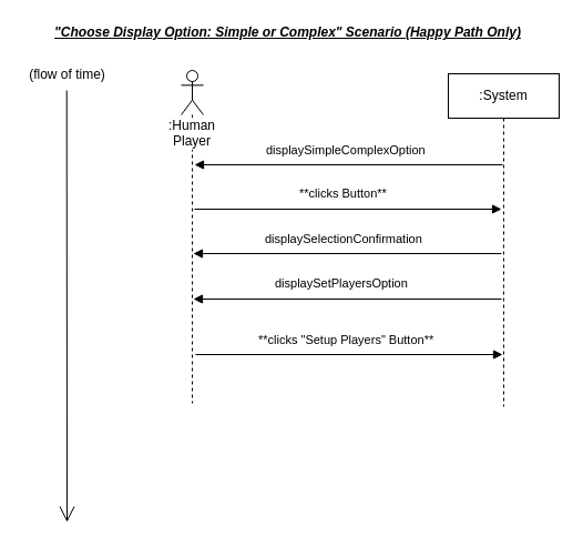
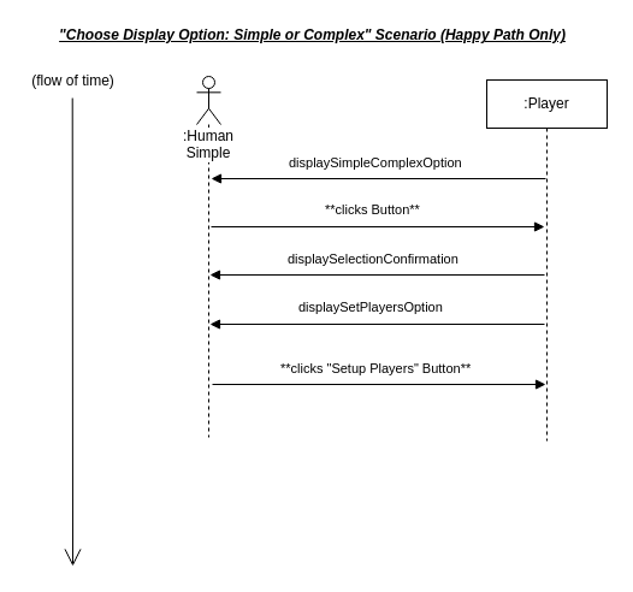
  <mxCell id="0" />
  <mxCell id="1" parent="0" />
  <mxCell id="2" value="&lt;b&gt;&lt;i&gt;&lt;u&gt;&quot;Choose Display Option: Simple or Complex&quot; Scenario (Happy Path Only)&lt;/u&gt;&lt;/i&gt;&lt;/b&gt;" style="text;html=1;align=center;verticalAlign=middle;resizable=0;points=[];autosize=1;" vertex="1" parent="1"><mxGeometry x="43" y="20" width="431" height="18" as="geometry" /></mxCell>
  <mxCell id="3" value="(flow of time)" style="text;html=1;align=center;verticalAlign=middle;resizable=0;points=[];autosize=1;" vertex="1" parent="1"><mxGeometry x="20" y="57" width="80" height="20" as="geometry" /></mxCell>
  <mxCell id="4" value="" style="endArrow=open;endFill=1;endSize=12;html=1;" edge="1" parent="1"><mxGeometry width="160" relative="1" as="geometry"><mxPoint x="59.71" y="81" as="sourcePoint" /><mxPoint x="60" y="470" as="targetPoint" /></mxGeometry></mxCell>
- <mxCell id="5" value=":System" style="shape=umlLifeline;perimeter=lifelinePerimeter;whiteSpace=wrap;html=1;container=1;collapsible=0;recursiveResize=0;outlineConnect=0;" vertex="1" parent="1"><mxGeometry x="404" y="66" width="100" height="300" as="geometry" /></mxCell>
- <mxCell id="6" value=":Human Player" style="shape=umlLifeline;participant=umlActor;perimeter=lifelinePerimeter;whiteSpace=wrap;html=1;container=1;collapsible=0;recursiveResize=0;verticalAlign=top;spacingTop=36;labelBackgroundColor=#ffffff;outlineConnect=0;" vertex="1" parent="1"><mxGeometry x="163" y="63" width="20" height="300" as="geometry" /></mxCell>
+ <mxCell id="5" value=":Player" style="shape=umlLifeline;perimeter=lifelinePerimeter;whiteSpace=wrap;html=1;container=1;collapsible=0;recursiveResize=0;outlineConnect=0;" vertex="1" parent="1"><mxGeometry x="404" y="66" width="100" height="300" as="geometry" /></mxCell>
+ <mxCell id="6" value=":Human Simple" style="shape=umlLifeline;participant=umlActor;perimeter=lifelinePerimeter;whiteSpace=wrap;html=1;container=1;collapsible=0;recursiveResize=0;verticalAlign=top;spacingTop=36;labelBackgroundColor=#ffffff;outlineConnect=0;" vertex="1" parent="1"><mxGeometry x="163" y="63" width="20" height="300" as="geometry" /></mxCell>
  <mxCell id="7" value="displaySimpleComplexOption" style="endArrow=block;endFill=1;html=1;edgeStyle=orthogonalEdgeStyle;align=left;verticalAlign=top;" edge="1" parent="1"><mxGeometry x="0.547" y="-26" relative="1" as="geometry"><mxPoint x="453" y="148" as="sourcePoint" /><mxPoint x="175" y="148" as="targetPoint" /><mxPoint as="offset" /></mxGeometry></mxCell>
  <mxCell id="8" value="" style="resizable=0;html=1;align=left;verticalAlign=bottom;labelBackgroundColor=#ffffff;fontSize=10;" connectable="0" vertex="1" parent="7"><mxGeometry x="-1" relative="1" as="geometry" /></mxCell>
  <mxCell id="9" value="**clicks Button**" style="endArrow=block;endFill=1;html=1;edgeStyle=orthogonalEdgeStyle;align=left;verticalAlign=top;" edge="1" parent="1"><mxGeometry x="-0.329" y="27" relative="1" as="geometry"><mxPoint x="175" y="188" as="sourcePoint" /><mxPoint x="452" y="188" as="targetPoint" /><mxPoint as="offset" /></mxGeometry></mxCell>
  <mxCell id="10" value="" style="resizable=0;html=1;align=left;verticalAlign=bottom;labelBackgroundColor=#ffffff;fontSize=10;" connectable="0" vertex="1" parent="9"><mxGeometry x="-1" relative="1" as="geometry" /></mxCell>
  <mxCell id="11" value="displaySelectionConfirmation" style="endArrow=block;endFill=1;html=1;edgeStyle=orthogonalEdgeStyle;align=left;verticalAlign=top;" edge="1" parent="1"><mxGeometry x="0.547" y="-26" relative="1" as="geometry"><mxPoint x="452" y="228" as="sourcePoint" /><mxPoint x="174" y="228" as="targetPoint" /><mxPoint as="offset" /></mxGeometry></mxCell>
  <mxCell id="12" value="" style="resizable=0;html=1;align=left;verticalAlign=bottom;labelBackgroundColor=#ffffff;fontSize=10;" connectable="0" vertex="1" parent="11"><mxGeometry x="-1" relative="1" as="geometry" /></mxCell>
  <mxCell id="13" value="displaySetPlayersOption" style="endArrow=block;endFill=1;html=1;edgeStyle=orthogonalEdgeStyle;align=left;verticalAlign=top;" edge="1" parent="1"><mxGeometry x="0.482" y="-27" relative="1" as="geometry"><mxPoint x="452" y="269" as="sourcePoint" /><mxPoint x="174" y="269" as="targetPoint" /><mxPoint as="offset" /></mxGeometry></mxCell>
  <mxCell id="14" value="" style="resizable=0;html=1;align=left;verticalAlign=bottom;labelBackgroundColor=#ffffff;fontSize=10;" connectable="0" vertex="1" parent="13"><mxGeometry x="-1" relative="1" as="geometry" /></mxCell>
  <mxCell id="15" value="**clicks &quot;Setup Players&quot; Button**" style="endArrow=block;endFill=1;html=1;edgeStyle=orthogonalEdgeStyle;align=left;verticalAlign=top;" edge="1" parent="1"><mxGeometry x="-0.603" y="26" relative="1" as="geometry"><mxPoint x="176" y="319" as="sourcePoint" /><mxPoint x="453" y="319" as="targetPoint" /><mxPoint as="offset" /></mxGeometry></mxCell>
  <mxCell id="16" value="" style="resizable=0;html=1;align=left;verticalAlign=bottom;labelBackgroundColor=#ffffff;fontSize=10;" connectable="0" vertex="1" parent="15"><mxGeometry x="-1" relative="1" as="geometry" /></mxCell>
